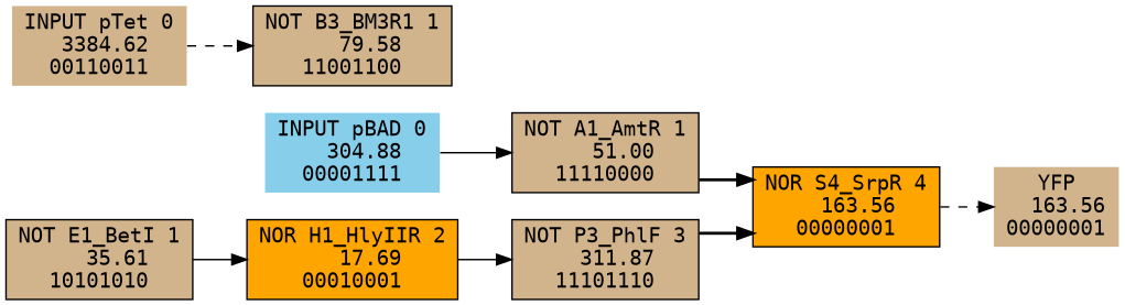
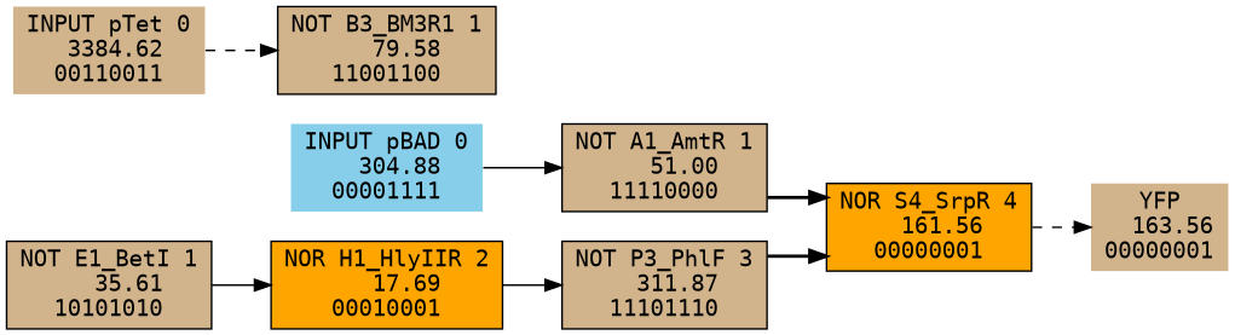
  digraph {
    fontname="DejaVu Sans Mono"
    rankdir=LR
    splines=ortho
    node [fillcolor=tan fontname="DejaVu Sans Mono" shape=box style=filled]
    edge [fontname="DejaVu Sans Mono" style=solid]
    n1 [label="YFP\n  163.56\n00000001" shape=none]
    n2 [label="NOT E1_BetI 1\n   35.61\n10101010"]
    n3 [fillcolor=orange label="NOR H1_HlyIIR 2\n   17.69\n00010001"]
    n4 [label="INPUT pTet 0\n 3384.62\n00110011" shape=none]
    n5 [label="NOT B3_BM3R1 1\n   79.58\n11001100"]
    n6 [fillcolor=skyblue label="INPUT pBAD 0\n  304.88\n00001111" shape=none]
    n7 [label="NOT A1_AmtR 1\n   51.00\n11110000"]
-   n8 [fillcolor=orange label="NOR S4_SrpR 4\n  163.56\n00000001"]
+   n8 [fillcolor=orange label="NOR S4_SrpR 4\n  161.56\n00000001"]
    n9 [label="NOT P3_PhlF 3\n  311.87\n11101110"]
    n2 -> n3
    n3 -> n9
    n4 -> n5 [style=dashed]
    n6 -> n7
    n7 -> n8 [style=bold]
    n8 -> n1 [style=dashed]
    n9 -> n8 [style=bold]
  }
